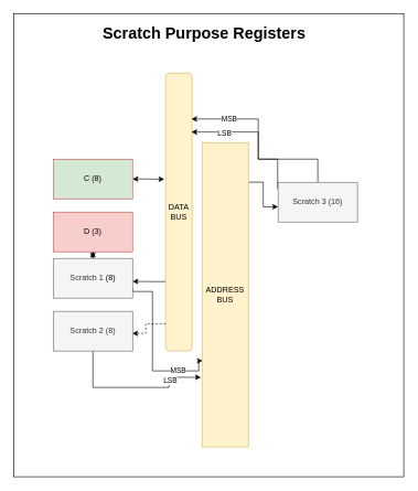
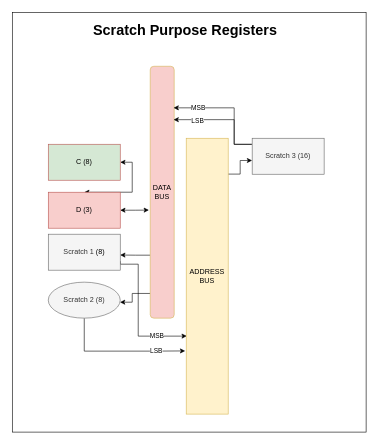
  <mxCell id="0" />
  <mxCell id="1" parent="0" />
  <mxCell id="2" value="" style="rounded=0;whiteSpace=wrap;html=1;" vertex="1" parent="1"><mxGeometry x="20" y="20" width="590" height="700" as="geometry" /></mxCell>
- <mxCell id="3" style="edgeStyle=orthogonalEdgeStyle;rounded=0;orthogonalLoop=1;jettySize=auto;html=1;exitX=1;exitY=0.5;exitDx=0;exitDy=0;entryX=-0.05;entryY=0.382;entryDx=0;entryDy=0;entryPerimeter=0;startArrow=classic;startFill=1;" edge="1" parent="1" source="4" target="12"><mxGeometry relative="1" as="geometry" /></mxCell>
+ <mxCell id="3" style="edgeStyle=orthogonalEdgeStyle;rounded=0;orthogonalLoop=1;jettySize=auto;html=1;exitX=1;exitY=0.5;exitDx=0;exitDy=0;startArrow=classic;startFill=1;" edge="1" parent="1" source="4" target="6"><mxGeometry relative="1" as="geometry" /></mxCell>
  <mxCell id="4" value="C (8)" style="rounded=0;whiteSpace=wrap;html=1;fillColor=#d5e8d4;strokeColor=#b85450;" vertex="1" parent="1"><mxGeometry x="80" y="240" width="120" height="60" as="geometry" /></mxCell>
- <mxCell id="5" style="edgeStyle=orthogonalEdgeStyle;rounded=0;orthogonalLoop=1;jettySize=auto;html=1;startArrow=classic;startFill=1;" edge="1" parent="1" source="6" target="9"><mxGeometry relative="1" as="geometry" /></mxCell>
+ <mxCell id="5" style="edgeStyle=orthogonalEdgeStyle;rounded=0;orthogonalLoop=1;jettySize=auto;html=1;entryX=-0.056;entryY=0.571;entryDx=0;entryDy=0;entryPerimeter=0;startArrow=classic;startFill=1;" edge="1" parent="1" source="6" target="12"><mxGeometry relative="1" as="geometry" /></mxCell>
  <mxCell id="6" value="D (3)" style="rounded=0;whiteSpace=wrap;html=1;fillColor=#f8cecc;strokeColor=#b85450;" vertex="1" parent="1"><mxGeometry x="80" y="320" width="120" height="60" as="geometry" /></mxCell>
  <mxCell id="7" style="edgeStyle=orthogonalEdgeStyle;rounded=0;orthogonalLoop=1;jettySize=auto;html=1;startArrow=none;startFill=0;exitX=1;exitY=0.75;exitDx=0;exitDy=0;entryX=0.013;entryY=0.717;entryDx=0;entryDy=0;entryPerimeter=0;" edge="1" parent="1" source="9" target="14"><mxGeometry relative="1" as="geometry"><mxPoint x="300" y="550" as="targetPoint" /><Array as="points"><mxPoint x="200" y="440" /><mxPoint x="230" y="440" /><mxPoint x="230" y="560" /><mxPoint x="300" y="560" /></Array></mxGeometry></mxCell>
  <mxCell id="8" value="MSB" style="edgeLabel;html=1;align=center;verticalAlign=middle;resizable=0;points=[];" vertex="1" connectable="0" parent="7"><mxGeometry x="0.566" y="2" relative="1" as="geometry"><mxPoint as="offset" /></mxGeometry></mxCell>
  <mxCell id="9" value="Scratch 1&amp;nbsp;&lt;span style=&quot;color: rgb(0 , 0 , 0)&quot;&gt;(8)&lt;/span&gt;" style="rounded=0;whiteSpace=wrap;html=1;fillColor=#f5f5f5;fontColor=#333333;strokeColor=#666666;" vertex="1" parent="1"><mxGeometry x="80" y="390" width="120" height="60" as="geometry" /></mxCell>
  <mxCell id="10" style="edgeStyle=orthogonalEdgeStyle;rounded=0;orthogonalLoop=1;jettySize=auto;html=1;exitX=0;exitY=0.75;exitDx=0;exitDy=0;startArrow=none;startFill=0;" edge="1" parent="1" source="12"><mxGeometry relative="1" as="geometry"><mxPoint x="200" y="424.757" as="targetPoint" /></mxGeometry></mxCell>
- <mxCell id="11" style="edgeStyle=orthogonalEdgeStyle;rounded=0;orthogonalLoop=1;jettySize=auto;html=1;entryX=0.997;entryY=0.557;entryDx=0;entryDy=0;entryPerimeter=0;startArrow=none;startFill=0;exitX=-0.002;exitY=0.902;exitDx=0;exitDy=0;exitPerimeter=0;dashed=1;" edge="1" parent="1" source="12" target="22"><mxGeometry relative="1" as="geometry"><Array as="points"><mxPoint x="220" y="489" /><mxPoint x="220" y="503" /></Array></mxGeometry></mxCell>
- <mxCell id="12" value="DATA&lt;br&gt;BUS" style="rounded=1;whiteSpace=wrap;html=1;fillColor=#fff2cc;strokeColor=#d6b656;" vertex="1" parent="1"><mxGeometry x="250" y="110" width="40" height="420" as="geometry" /></mxCell>
+ <mxCell id="11" style="edgeStyle=orthogonalEdgeStyle;rounded=0;orthogonalLoop=1;jettySize=auto;html=1;entryX=0.997;entryY=0.557;entryDx=0;entryDy=0;entryPerimeter=0;startArrow=none;startFill=0;exitX=-0.002;exitY=0.902;exitDx=0;exitDy=0;exitPerimeter=0;" edge="1" parent="1" source="12" target="22"><mxGeometry relative="1" as="geometry"><Array as="points"><mxPoint x="220" y="489" /><mxPoint x="220" y="503" /></Array></mxGeometry></mxCell>
+ <mxCell id="12" value="DATA&lt;br&gt;BUS" style="rounded=1;whiteSpace=wrap;html=1;fillColor=#f8cecc;strokeColor=#d6b656;" vertex="1" parent="1"><mxGeometry x="250" y="110" width="40" height="420" as="geometry" /></mxCell>
  <mxCell id="13" style="edgeStyle=orthogonalEdgeStyle;rounded=0;orthogonalLoop=1;jettySize=auto;html=1;entryX=-0.001;entryY=0.618;entryDx=0;entryDy=0;entryPerimeter=0;startArrow=none;startFill=0;exitX=1;exitY=0.13;exitDx=0;exitDy=0;exitPerimeter=0;" edge="1" parent="1" source="14" target="19"><mxGeometry relative="1" as="geometry" /></mxCell>
- <mxCell id="14" value="ADDRESS&lt;br&gt;BUS&lt;br&gt;" style="rounded=1;whiteSpace=wrap;html=1;arcSize=0;fillColor=#fff2cc;strokeColor=#d6b656;" vertex="1" parent="1"><mxGeometry x="305" y="215" width="70" height="460" as="geometry" /></mxCell>
+ <mxCell id="14" value="ADDRESS&lt;br&gt;BUS&lt;br&gt;" style="rounded=1;whiteSpace=wrap;html=1;arcSize=0;fillColor=#fff2cc;strokeColor=#d6b656;" vertex="1" parent="1"><mxGeometry x="310" y="230" width="70" height="460" as="geometry" /></mxCell>
  <mxCell id="15" style="edgeStyle=orthogonalEdgeStyle;rounded=0;orthogonalLoop=1;jettySize=auto;html=1;exitX=-0.006;exitY=0.172;exitDx=0;exitDy=0;entryX=0.975;entryY=0.212;entryDx=0;entryDy=0;entryPerimeter=0;startArrow=none;startFill=0;exitPerimeter=0;" edge="1" parent="1" source="19" target="12"><mxGeometry relative="1" as="geometry"><Array as="points"><mxPoint x="390" y="240" /><mxPoint x="390" y="199" /></Array></mxGeometry></mxCell>
  <mxCell id="16" value="LSB" style="edgeLabel;html=1;align=center;verticalAlign=middle;resizable=0;points=[];" vertex="1" connectable="0" parent="15"><mxGeometry x="0.544" y="1" relative="1" as="geometry"><mxPoint as="offset" /></mxGeometry></mxCell>
  <mxCell id="17" style="edgeStyle=orthogonalEdgeStyle;rounded=0;orthogonalLoop=1;jettySize=auto;html=1;entryX=0.975;entryY=0.165;entryDx=0;entryDy=0;entryPerimeter=0;startArrow=none;startFill=0;" edge="1" parent="1" source="19" target="12"><mxGeometry relative="1" as="geometry"><Array as="points"><mxPoint x="390" y="240" /><mxPoint x="390" y="179" /></Array></mxGeometry></mxCell>
  <mxCell id="18" value="MSB" style="edgeLabel;html=1;align=center;verticalAlign=middle;resizable=0;points=[];" vertex="1" connectable="0" parent="17"><mxGeometry x="0.669" relative="1" as="geometry"><mxPoint x="9" as="offset" /></mxGeometry></mxCell>
- <mxCell id="19" value="Scratch 3 (16)" style="rounded=0;whiteSpace=wrap;html=1;fillColor=#f5f5f5;fontColor=#333333;strokeColor=#666666;" vertex="1" parent="1"><mxGeometry x="420" y="275" width="120" height="60" as="geometry" /></mxCell>
+ <mxCell id="19" value="Scratch 3 (16)" style="rounded=0;whiteSpace=wrap;html=1;fillColor=#f5f5f5;fontColor=#333333;strokeColor=#666666;" vertex="1" parent="1"><mxGeometry x="420" y="230" width="120" height="60" as="geometry" /></mxCell>
  <mxCell id="20" style="edgeStyle=orthogonalEdgeStyle;rounded=0;orthogonalLoop=1;jettySize=auto;html=1;entryX=-0.025;entryY=0.771;entryDx=0;entryDy=0;entryPerimeter=0;startArrow=none;startFill=0;" edge="1" parent="1" source="22" target="14"><mxGeometry relative="1" as="geometry"><Array as="points"><mxPoint x="140" y="585" /><mxPoint x="255" y="585" /></Array></mxGeometry></mxCell>
  <mxCell id="21" value="LSB" style="edgeLabel;html=1;align=center;verticalAlign=middle;resizable=0;points=[];" vertex="1" connectable="0" parent="20"><mxGeometry x="0.548" y="1" relative="1" as="geometry"><mxPoint x="2" as="offset" /></mxGeometry></mxCell>
- <mxCell id="22" value="Scratch 2 (8)" style="rounded=0;whiteSpace=wrap;html=1;fillColor=#f5f5f5;fontColor=#333333;strokeColor=#666666;" vertex="1" parent="1"><mxGeometry x="80" y="470" width="120" height="60" as="geometry" /></mxCell>
+ <mxCell id="22" value="Scratch 2 (8)" style="ellipse;whiteSpace=wrap;html=1;fillColor=#f5f5f5;fontColor=#333333;strokeColor=#666666;" vertex="1" parent="1"><mxGeometry x="80" y="470" width="120" height="60" as="geometry" /></mxCell>
  <mxCell id="23" value="&lt;h1&gt;Scratch Purpose Registers&lt;/h1&gt;" style="text;html=1;strokeColor=none;fillColor=none;spacing=5;spacingTop=-20;whiteSpace=wrap;overflow=hidden;rounded=0;" vertex="1" parent="1"><mxGeometry x="150" y="30" width="330" height="120" as="geometry" /></mxCell>
